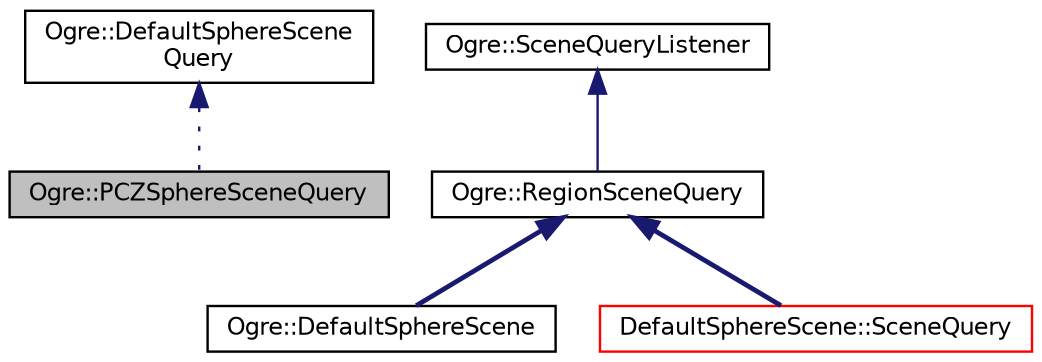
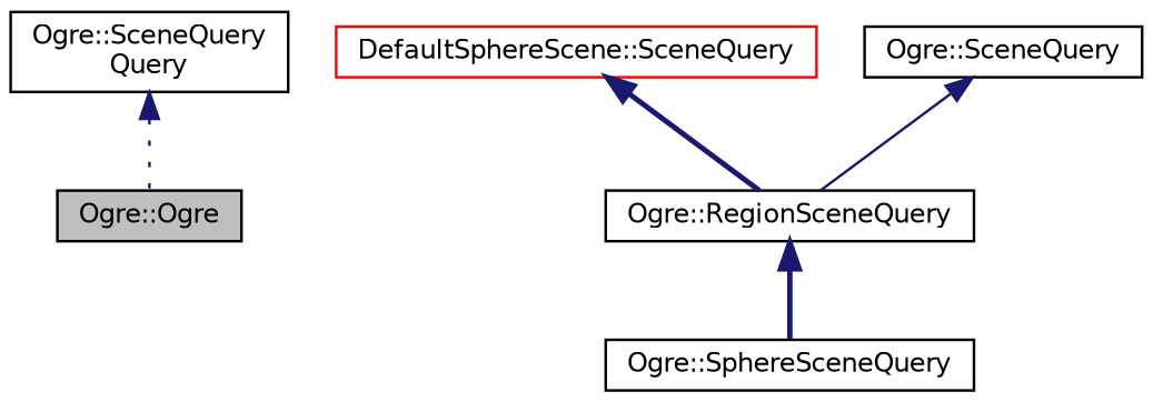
  digraph {
    node [color=black fontname=Helvetica fontsize=10 shape=record]
    edge [color=midnightblue dir=back fontname=Helvetica fontsize=10 labelfontname=Helvetica labelfontsize=10 style=bold]
-   n1 [fillcolor=grey75 fontcolor=black height=0.2 label="Ogre::PCZSphereSceneQuery" style=filled width=0.4]
-   n2 [height=0.2 label="Ogre::DefaultSphereScene\lQuery" width=0.4]
-   n3 [height=0.2 label="Ogre::DefaultSphereScene" width=0.4]
+   n1 [fillcolor=grey75 fontcolor=black height=0.2 label="Ogre::Ogre" style=filled width=0.4]
+   n2 [height=0.2 label="Ogre::SceneQuery\lQuery" width=0.4]
+   n3 [height=0.2 label="Ogre::SphereSceneQuery" width=0.4]
    n4 [height=0.2 label="Ogre::RegionSceneQuery" width=0.4]
    n5 [color=red height=0.2 label="DefaultSphereScene::SceneQuery" width=0.4]
-   n6 [height=0.2 label="Ogre::SceneQueryListener" width=0.4]
+   n6 [height=0.2 label="Ogre::SceneQuery" width=0.4]
    n2 -> n1 [style=dotted]
    n4 -> n3
-   n4 -> n5
+   n5 -> n4
    n6 -> n4 [style=solid]
  }
